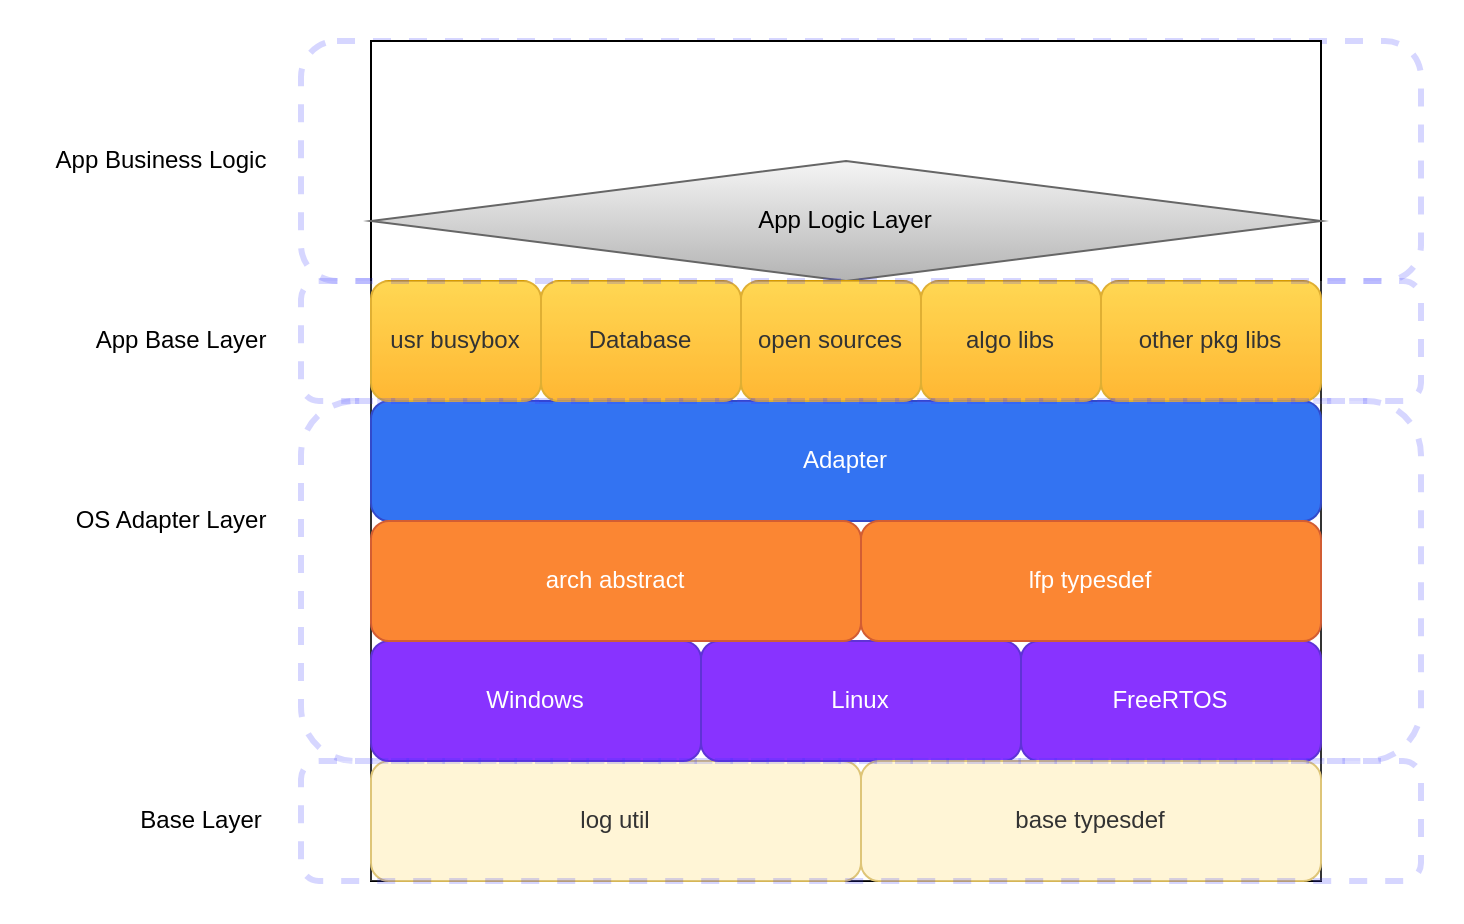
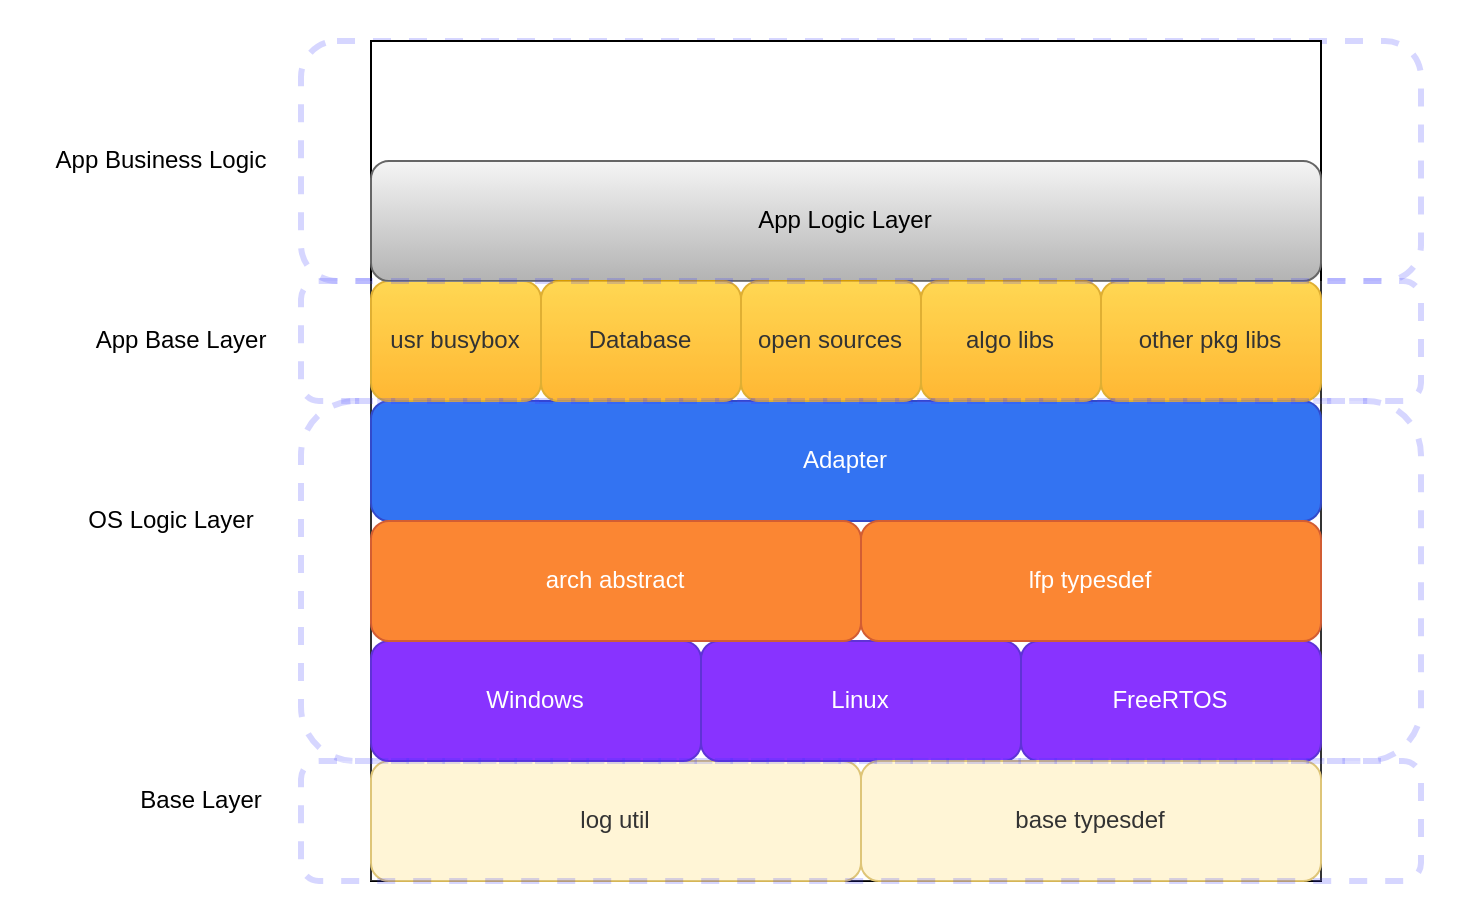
  <mxCell id="0" />
  <mxCell id="1" parent="0" />
  <mxCell id="2" value="" style="rounded=1;whiteSpace=wrap;html=1;glass=0;strokeColor=#3333FF;fillColor=#FFFFFF;shadow=0;dashed=1;strokeWidth=3;opacity=20;sketch=0;" parent="1" vertex="1"><mxGeometry x="150" y="20" width="560" height="120" as="geometry" /></mxCell>
  <mxCell id="3" value="" style="rounded=0;whiteSpace=wrap;html=1;" parent="1" vertex="1"><mxGeometry x="185" y="20" width="475" height="420" as="geometry" /></mxCell>
  <mxCell id="4" value="" style="endArrow=none;dashed=1;html=1;strokeWidth=2;" parent="1" edge="1"><mxGeometry width="50" height="50" relative="1" as="geometry"><mxPoint x="545" y="270" as="sourcePoint" /><mxPoint x="545" y="270" as="targetPoint" /></mxGeometry></mxCell>
  <mxCell id="5" value="log util" style="rounded=1;whiteSpace=wrap;html=1;glass=0;fillColor=#fff2cc;strokeColor=#d6b656;" parent="1" vertex="1"><mxGeometry x="185" y="380" width="245" height="60" as="geometry" /></mxCell>
- <mxCell id="6" value="Base Layer" style="text;html=1;align=center;verticalAlign=middle;resizable=0;points=[];autosize=1;" parent="1" vertex="1"><mxGeometry x="60" y="400" width="80" height="20" as="geometry" /></mxCell>
+ <mxCell id="6" value="Base Layer" style="text;html=1;align=center;verticalAlign=middle;resizable=0;points=[];autosize=1;" parent="1" vertex="1"><mxGeometry x="60" y="390" width="80" height="20" as="geometry" /></mxCell>
  <mxCell id="7" value="Windows" style="rounded=1;whiteSpace=wrap;html=1;glass=0;fillColor=#6a00ff;strokeColor=#3700CC;fontColor=#ffffff;" parent="1" vertex="1"><mxGeometry x="185" y="320" width="165" height="60" as="geometry" /></mxCell>
  <mxCell id="8" value="Linux" style="rounded=1;whiteSpace=wrap;html=1;glass=0;fillColor=#6a00ff;strokeColor=#3700CC;fontColor=#ffffff;" parent="1" vertex="1"><mxGeometry x="350" y="320" width="160" height="60" as="geometry" /></mxCell>
  <mxCell id="9" value="FreeRTOS" style="rounded=1;whiteSpace=wrap;html=1;glass=0;fillColor=#6a00ff;strokeColor=#3700CC;fontColor=#ffffff;" parent="1" vertex="1"><mxGeometry x="510" y="320" width="150" height="60" as="geometry" /></mxCell>
  <mxCell id="10" value="Adapter" style="rounded=1;whiteSpace=wrap;html=1;glass=0;fillColor=#0050ef;strokeColor=#001DBC;fontColor=#ffffff;" parent="1" vertex="1"><mxGeometry x="185" y="200" width="475" height="60" as="geometry" /></mxCell>
- <mxCell id="11" value="OS Adapter Layer" style="text;html=1;align=center;verticalAlign=middle;resizable=0;points=[];autosize=1;" parent="1" vertex="1"><mxGeometry x="30" y="250" width="110" height="20" as="geometry" /></mxCell>
+ <mxCell id="11" value="OS Logic Layer" style="text;html=1;align=center;verticalAlign=middle;resizable=0;points=[];autosize=1;" parent="1" vertex="1"><mxGeometry x="30" y="250" width="110" height="20" as="geometry" /></mxCell>
  <mxCell id="12" value="usr busybox" style="rounded=1;whiteSpace=wrap;html=1;glass=0;strokeColor=#d79b00;fillColor=#ffcd28;gradientColor=#ffa500;" parent="1" vertex="1"><mxGeometry x="185" y="140" width="85" height="60" as="geometry" /></mxCell>
  <mxCell id="13" value="other pkg libs" style="rounded=1;whiteSpace=wrap;html=1;glass=0;strokeColor=#d79b00;fillColor=#ffcd28;gradientColor=#ffa500;" parent="1" vertex="1"><mxGeometry x="550" y="140" width="110" height="60" as="geometry" /></mxCell>
- <mxCell id="14" value="App Logic Layer" style="rhombus;whiteSpace=wrap;html=1;glass=0;strokeColor=#666666;fillColor=#f5f5f5;gradientColor=#b3b3b3;" parent="1" vertex="1"><mxGeometry x="185" y="80" width="475" height="60" as="geometry" /></mxCell>
+ <mxCell id="14" value="App Logic Layer" style="rounded=1;whiteSpace=wrap;html=1;glass=0;strokeColor=#666666;fillColor=#f5f5f5;gradientColor=#b3b3b3;" parent="1" vertex="1"><mxGeometry x="185" y="80" width="475" height="60" as="geometry" /></mxCell>
  <mxCell id="15" value="App Base Layer" style="text;html=1;align=center;verticalAlign=middle;resizable=0;points=[];autosize=1;" parent="1" vertex="1"><mxGeometry x="40" y="160" width="100" height="20" as="geometry" /></mxCell>
  <mxCell id="16" value="App Business Logic" style="text;html=1;align=center;verticalAlign=middle;resizable=0;points=[];autosize=1;" parent="1" vertex="1"><mxGeometry x="20" y="70" width="120" height="20" as="geometry" /></mxCell>
  <mxCell id="17" value="lfp typesdef" style="rounded=1;whiteSpace=wrap;html=1;strokeColor=#C73500;fillColor=#fa6800;glass=0;fontColor=#ffffff;" parent="1" vertex="1"><mxGeometry x="430" y="260" width="230" height="60" as="geometry" /></mxCell>
  <mxCell id="18" value="" style="group;opacity=0;strokeColor=#FFFFFF;strokeWidth=1;rounded=1;" parent="1" vertex="1" connectable="0"><mxGeometry x="430" y="380" width="230" height="60" as="geometry" /></mxCell>
  <mxCell id="19" value="base typesdef" style="rounded=1;whiteSpace=wrap;html=1;glass=0;fillColor=#fff2cc;strokeColor=#d6b656;" parent="18" vertex="1"><mxGeometry width="230" height="60" as="geometry" /></mxCell>
  <mxCell id="20" value="arch abstract" style="rounded=1;whiteSpace=wrap;html=1;strokeColor=#C73500;strokeWidth=1;fillColor=#fa6800;fontColor=#ffffff;" parent="1" vertex="1"><mxGeometry x="185" y="260" width="245" height="60" as="geometry" /></mxCell>
  <mxCell id="21" value="&lt;span&gt;Database&lt;/span&gt;" style="rounded=1;whiteSpace=wrap;html=1;glass=0;strokeColor=#d79b00;fillColor=#ffcd28;gradientColor=#ffa500;" parent="1" vertex="1"><mxGeometry x="270" y="140" width="100" height="60" as="geometry" /></mxCell>
  <mxCell id="22" value="open sources" style="rounded=1;whiteSpace=wrap;html=1;glass=0;strokeColor=#d79b00;fillColor=#ffcd28;gradientColor=#ffa500;" parent="1" vertex="1"><mxGeometry x="370" y="140" width="90" height="60" as="geometry" /></mxCell>
  <mxCell id="23" value="&lt;span&gt;algo libs&lt;/span&gt;" style="rounded=1;whiteSpace=wrap;html=1;glass=0;strokeColor=#d79b00;fillColor=#ffcd28;gradientColor=#ffa500;" vertex="1" parent="1"><mxGeometry x="460" y="140" width="90" height="60" as="geometry" /></mxCell>
  <mxCell id="24" value="" style="rounded=1;whiteSpace=wrap;html=1;glass=0;strokeColor=#3333FF;fillColor=#FFFFFF;shadow=0;dashed=1;strokeWidth=3;opacity=20;sketch=0;" vertex="1" parent="1"><mxGeometry x="150" y="140" width="560" height="60" as="geometry" /></mxCell>
  <mxCell id="25" value="" style="rounded=1;whiteSpace=wrap;html=1;glass=0;strokeColor=#3333FF;fillColor=#FFFFFF;shadow=0;dashed=1;strokeWidth=3;opacity=20;sketch=0;" vertex="1" parent="1"><mxGeometry x="150" y="200" width="560" height="180" as="geometry" /></mxCell>
  <mxCell id="26" value="" style="rounded=1;whiteSpace=wrap;html=1;glass=0;strokeColor=#3333FF;fillColor=#FFFFFF;shadow=0;dashed=1;strokeWidth=3;opacity=20;sketch=0;" vertex="1" parent="1"><mxGeometry x="150" y="380" width="560" height="60" as="geometry" /></mxCell>
